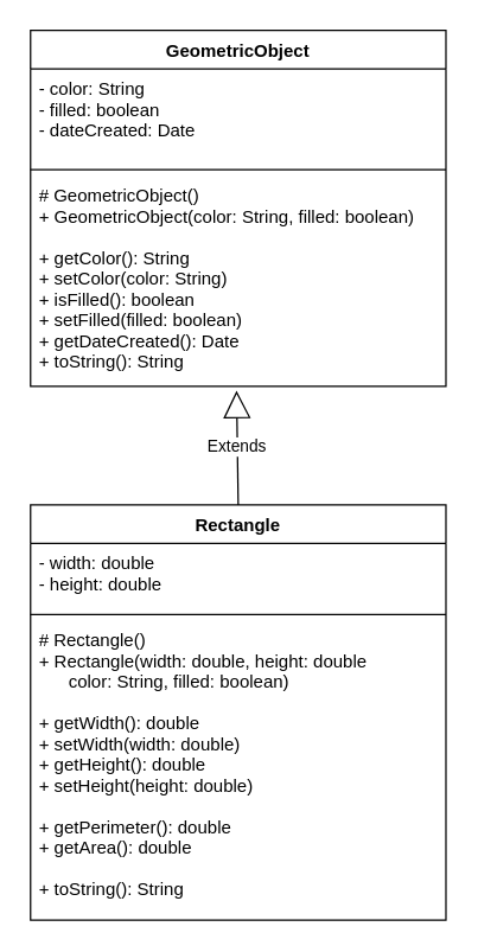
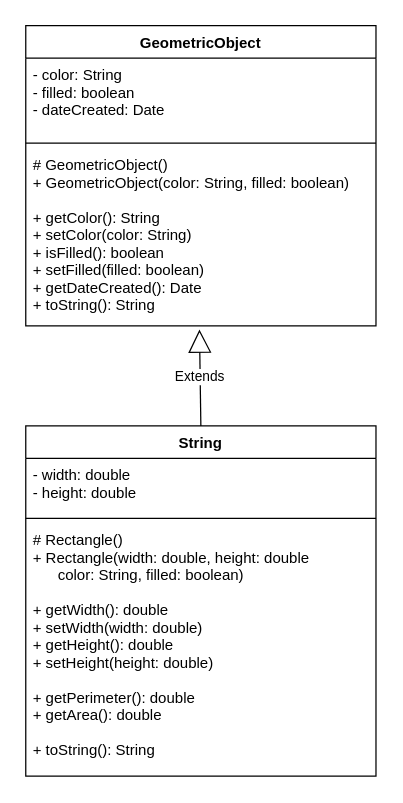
  <mxCell id="0" />
  <mxCell id="1" parent="0" />
  <mxCell id="2" value="GeometricObject" style="swimlane;fontStyle=1;align=center;verticalAlign=top;childLayout=stackLayout;horizontal=1;startSize=26;horizontalStack=0;resizeParent=1;resizeParentMax=0;resizeLast=0;collapsible=1;marginBottom=0;" vertex="1" parent="1"><mxGeometry x="20" y="20" width="280" height="240" as="geometry" /></mxCell>
  <mxCell id="3" value="- color: String&#10;- filled: boolean&#10;- dateCreated: Date&#10;" style="text;strokeColor=none;fillColor=none;align=left;verticalAlign=top;spacingLeft=4;spacingRight=4;overflow=hidden;rotatable=0;points=[[0,0.5],[1,0.5]];portConstraint=eastwest;" vertex="1" parent="2"><mxGeometry y="26" width="280" height="64" as="geometry" /></mxCell>
  <mxCell id="4" value="" style="line;strokeWidth=1;fillColor=none;align=left;verticalAlign=middle;spacingTop=-1;spacingLeft=3;spacingRight=3;rotatable=0;labelPosition=right;points=[];portConstraint=eastwest;" vertex="1" parent="2"><mxGeometry y="90" width="280" height="8" as="geometry" /></mxCell>
  <mxCell id="5" value="# GeometricObject()&#10;+ GeometricObject(color: String, filled: boolean)&#10;&#10;+ getColor(): String&#10;+ setColor(color: String)&#10;+ isFilled(): boolean&#10;+ setFilled(filled: boolean)&#10;+ getDateCreated(): Date&#10;+ toString(): String&#10;&#10;" style="text;strokeColor=none;fillColor=none;align=left;verticalAlign=top;spacingLeft=4;spacingRight=4;overflow=hidden;rotatable=0;points=[[0,0.5],[1,0.5]];portConstraint=eastwest;" vertex="1" parent="2"><mxGeometry y="98" width="280" height="142" as="geometry" /></mxCell>
- <mxCell id="6" value="Rectangle" style="swimlane;fontStyle=1;align=center;verticalAlign=top;childLayout=stackLayout;horizontal=1;startSize=26;horizontalStack=0;resizeParent=1;resizeParentMax=0;resizeLast=0;collapsible=1;marginBottom=0;" vertex="1" parent="1"><mxGeometry x="20" y="340" width="280" height="280" as="geometry" /></mxCell>
+ <mxCell id="6" value="String" style="swimlane;fontStyle=1;align=center;verticalAlign=top;childLayout=stackLayout;horizontal=1;startSize=26;horizontalStack=0;resizeParent=1;resizeParentMax=0;resizeLast=0;collapsible=1;marginBottom=0;" vertex="1" parent="1"><mxGeometry x="20" y="340" width="280" height="280" as="geometry" /></mxCell>
  <mxCell id="7" value="- width: double&#10;- height: double&#10;" style="text;strokeColor=none;fillColor=none;align=left;verticalAlign=top;spacingLeft=4;spacingRight=4;overflow=hidden;rotatable=0;points=[[0,0.5],[1,0.5]];portConstraint=eastwest;" vertex="1" parent="6"><mxGeometry y="26" width="280" height="44" as="geometry" /></mxCell>
  <mxCell id="8" value="" style="line;strokeWidth=1;fillColor=none;align=left;verticalAlign=middle;spacingTop=-1;spacingLeft=3;spacingRight=3;rotatable=0;labelPosition=right;points=[];portConstraint=eastwest;" vertex="1" parent="6"><mxGeometry y="70" width="280" height="8" as="geometry" /></mxCell>
  <mxCell id="9" value="# Rectangle()&#10;+ Rectangle(width: double, height: double&#10;      color: String, filled: boolean)&#10;&#10;+ getWidth(): double&#10;+ setWidth(width: double)&#10;+ getHeight(): double&#10;+ setHeight(height: double)&#10;&#10;+ getPerimeter(): double&#10;+ getArea(): double&#10;&#10;+ toString(): String&#10;&#10;" style="text;strokeColor=none;fillColor=none;align=left;verticalAlign=top;spacingLeft=4;spacingRight=4;overflow=hidden;rotatable=0;points=[[0,0.5],[1,0.5]];portConstraint=eastwest;" vertex="1" parent="6"><mxGeometry y="78" width="280" height="202" as="geometry" /></mxCell>
  <mxCell id="10" value="Extends" style="endArrow=block;endSize=16;endFill=0;html=1;exitX=0.5;exitY=0;exitDx=0;exitDy=0;entryX=0.496;entryY=1.021;entryDx=0;entryDy=0;entryPerimeter=0;" edge="1" parent="1" source="6" target="5"><mxGeometry width="160" relative="1" as="geometry"><mxPoint x="200" y="310" as="sourcePoint" /><mxPoint x="360" y="310" as="targetPoint" /></mxGeometry></mxCell>
